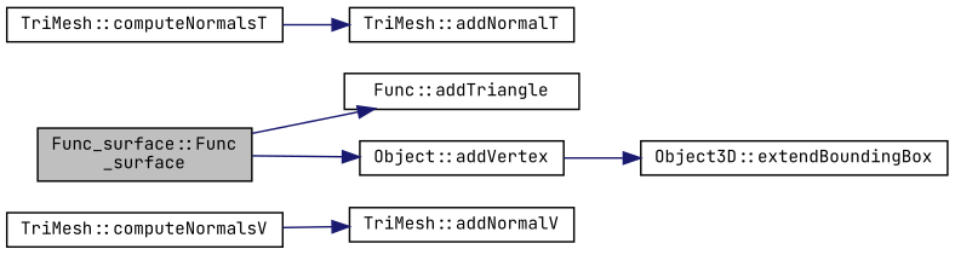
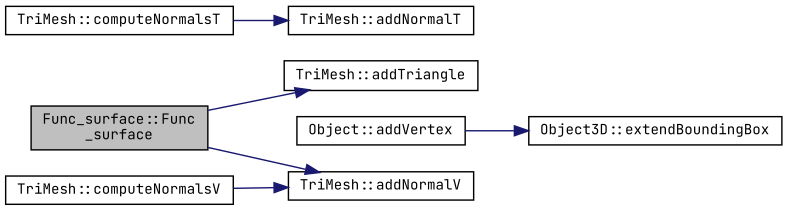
  digraph {
    fontname="JetBrains Mono"
    rankdir=LR
    node [color=black fillcolor=white fontname="JetBrains Mono" fontsize=10 shape=record style=filled]
    edge [color=midnightblue fontname="JetBrains Mono" fontsize=10 labelfontname=Helvetica labelfontsize=10 style=solid]
    n1 [fillcolor=grey75 fontcolor=black height=0.2 label="Func_surface::Func\l_surface" width=0.4]
-   n2 [height=0.2 label="Func::addTriangle" width=0.4]
+   n2 [height=0.2 label="TriMesh::addTriangle" width=0.4]
    n3 [height=0.2 label="Object::addVertex" width=0.4]
    n4 [height=0.2 label="Object3D::extendBoundingBox" width=0.4]
    n5 [height=0.2 label="TriMesh::computeNormalsT" width=0.4]
    n6 [height=0.2 label="TriMesh::addNormalT" width=0.4]
    n7 [height=0.2 label="TriMesh::computeNormalsV" width=0.4]
    n8 [height=0.2 label="TriMesh::addNormalV" width=0.4]
    n1 -> n2
-   n1 -> n3
+   n1 -> n8
    n3 -> n4
    n5 -> n6
    n7 -> n8
  }
